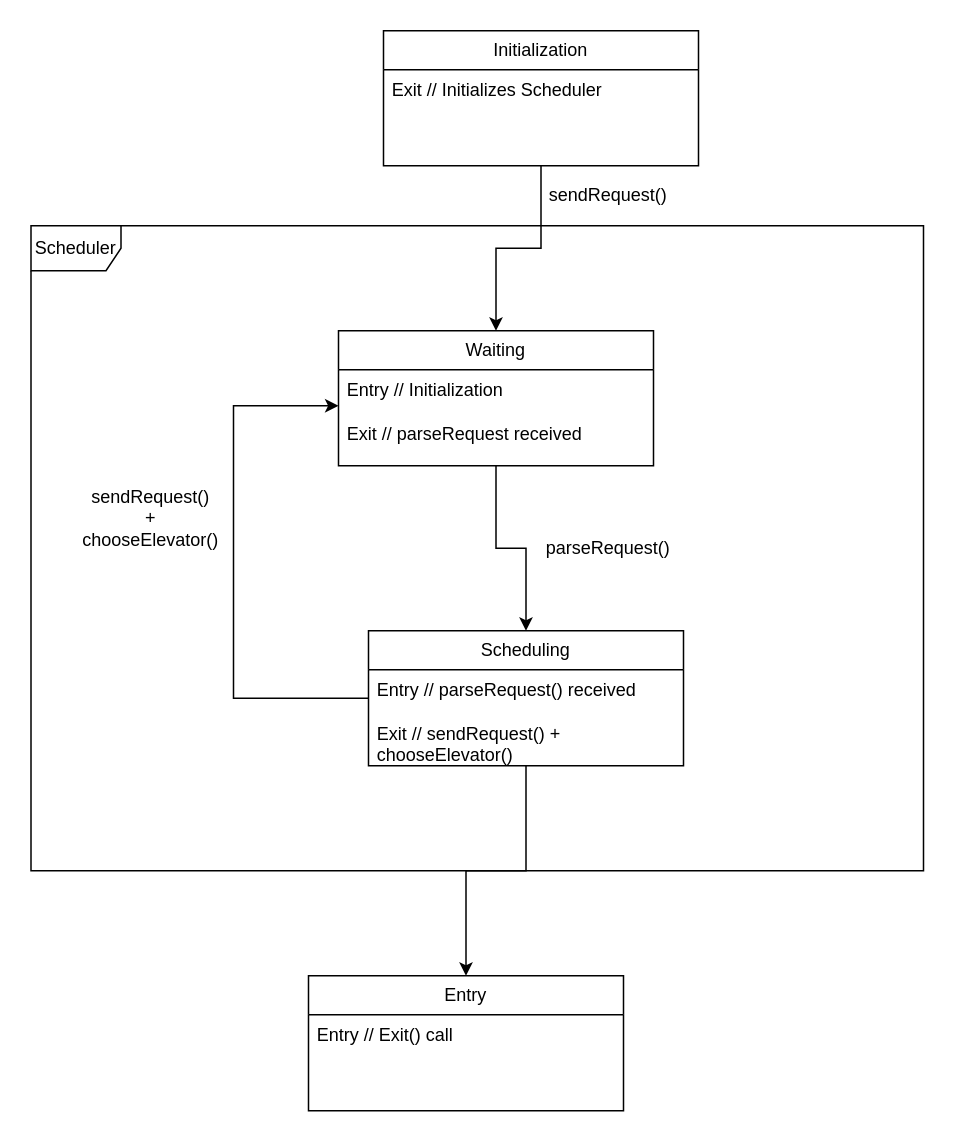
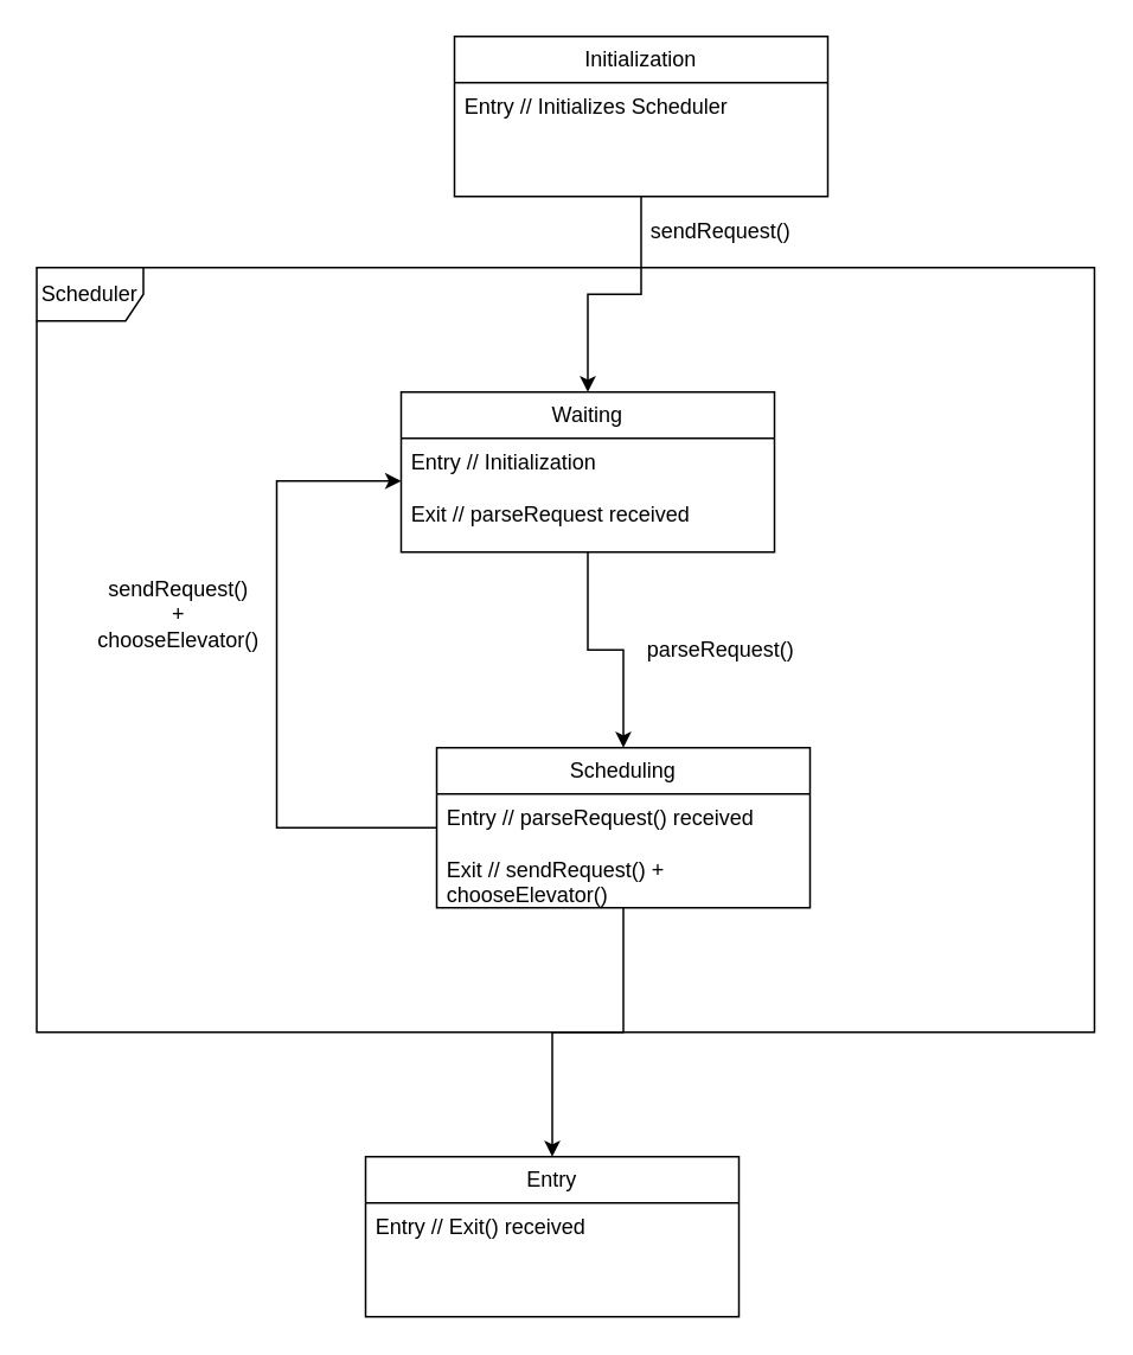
  <mxCell id="0" />
  <mxCell id="1" parent="0" />
  <mxCell id="2" style="edgeStyle=orthogonalEdgeStyle;rounded=0;orthogonalLoop=1;jettySize=auto;html=1;entryX=0.5;entryY=0;entryDx=0;entryDy=0;" parent="1" source="3" target="6" edge="1"><mxGeometry relative="1" as="geometry" /></mxCell>
  <mxCell id="3" value="Initialization" style="swimlane;fontStyle=0;childLayout=stackLayout;horizontal=1;startSize=26;fillColor=none;horizontalStack=0;resizeParent=1;resizeParentMax=0;resizeLast=0;collapsible=1;marginBottom=0;whiteSpace=wrap;html=1;" parent="1" vertex="1"><mxGeometry x="255" y="20" width="210" height="90" as="geometry" /></mxCell>
- <mxCell id="4" value="Exit // Initializes Scheduler" style="text;strokeColor=none;fillColor=none;align=left;verticalAlign=top;spacingLeft=4;spacingRight=4;overflow=hidden;rotatable=0;points=[[0,0.5],[1,0.5]];portConstraint=eastwest;whiteSpace=wrap;html=1;" parent="3" vertex="1"><mxGeometry y="26" width="210" height="64" as="geometry" /></mxCell>
+ <mxCell id="4" value="Entry // Initializes Scheduler" style="text;strokeColor=none;fillColor=none;align=left;verticalAlign=top;spacingLeft=4;spacingRight=4;overflow=hidden;rotatable=0;points=[[0,0.5],[1,0.5]];portConstraint=eastwest;whiteSpace=wrap;html=1;" parent="3" vertex="1"><mxGeometry y="26" width="210" height="64" as="geometry" /></mxCell>
  <mxCell id="5" style="edgeStyle=orthogonalEdgeStyle;rounded=0;orthogonalLoop=1;jettySize=auto;html=1;" parent="1" source="6" target="9" edge="1"><mxGeometry relative="1" as="geometry" /></mxCell>
  <mxCell id="6" value="Waiting" style="swimlane;fontStyle=0;childLayout=stackLayout;horizontal=1;startSize=26;fillColor=none;horizontalStack=0;resizeParent=1;resizeParentMax=0;resizeLast=0;collapsible=1;marginBottom=0;whiteSpace=wrap;html=1;" parent="1" vertex="1"><mxGeometry x="225" y="220" width="210" height="90" as="geometry" /></mxCell>
  <mxCell id="7" value="Entry // Initialization&amp;nbsp;&lt;br&gt;&lt;br&gt;Exit // parseRequest received" style="text;strokeColor=none;fillColor=none;align=left;verticalAlign=top;spacingLeft=4;spacingRight=4;overflow=hidden;rotatable=0;points=[[0,0.5],[1,0.5]];portConstraint=eastwest;whiteSpace=wrap;html=1;" parent="6" vertex="1"><mxGeometry y="26" width="210" height="64" as="geometry" /></mxCell>
  <mxCell id="8" style="edgeStyle=orthogonalEdgeStyle;rounded=0;orthogonalLoop=1;jettySize=auto;html=1;entryX=0.5;entryY=0;entryDx=0;entryDy=0;" parent="1" source="9" target="11" edge="1"><mxGeometry relative="1" as="geometry" /></mxCell>
  <mxCell id="9" value="Scheduling" style="swimlane;fontStyle=0;childLayout=stackLayout;horizontal=1;startSize=26;fillColor=none;horizontalStack=0;resizeParent=1;resizeParentMax=0;resizeLast=0;collapsible=1;marginBottom=0;whiteSpace=wrap;html=1;" parent="1" vertex="1"><mxGeometry x="245" y="420" width="210" height="90" as="geometry" /></mxCell>
  <mxCell id="10" value="Entry // parseRequest() received&lt;br&gt;&lt;br&gt;Exit // sendRequest() + chooseElevator()&amp;nbsp;" style="text;strokeColor=none;fillColor=none;align=left;verticalAlign=top;spacingLeft=4;spacingRight=4;overflow=hidden;rotatable=0;points=[[0,0.5],[1,0.5]];portConstraint=eastwest;whiteSpace=wrap;html=1;" parent="9" vertex="1"><mxGeometry y="26" width="210" height="64" as="geometry" /></mxCell>
  <mxCell id="11" value="Entry" style="swimlane;fontStyle=0;childLayout=stackLayout;horizontal=1;startSize=26;fillColor=none;horizontalStack=0;resizeParent=1;resizeParentMax=0;resizeLast=0;collapsible=1;marginBottom=0;whiteSpace=wrap;html=1;" parent="1" vertex="1"><mxGeometry x="205" y="650" width="210" height="90" as="geometry" /></mxCell>
- <mxCell id="12" value="Entry // Exit() call" style="text;strokeColor=none;fillColor=none;align=left;verticalAlign=top;spacingLeft=4;spacingRight=4;overflow=hidden;rotatable=0;points=[[0,0.5],[1,0.5]];portConstraint=eastwest;whiteSpace=wrap;html=1;" parent="11" vertex="1"><mxGeometry y="26" width="210" height="64" as="geometry" /></mxCell>
+ <mxCell id="12" value="Entry // Exit() received" style="text;strokeColor=none;fillColor=none;align=left;verticalAlign=top;spacingLeft=4;spacingRight=4;overflow=hidden;rotatable=0;points=[[0,0.5],[1,0.5]];portConstraint=eastwest;whiteSpace=wrap;html=1;" parent="11" vertex="1"><mxGeometry y="26" width="210" height="64" as="geometry" /></mxCell>
  <mxCell id="13" value="parseRequest()" style="text;html=1;align=center;verticalAlign=middle;whiteSpace=wrap;rounded=0;" parent="1" vertex="1"><mxGeometry x="375" y="350" width="60" height="30" as="geometry" /></mxCell>
  <mxCell id="14" style="edgeStyle=orthogonalEdgeStyle;rounded=0;orthogonalLoop=1;jettySize=auto;html=1;entryX=0;entryY=0.375;entryDx=0;entryDy=0;entryPerimeter=0;" parent="1" source="9" target="7" edge="1"><mxGeometry relative="1" as="geometry"><Array as="points"><mxPoint x="155" y="465" /><mxPoint x="155" y="270" /></Array></mxGeometry></mxCell>
  <mxCell id="15" value="sendRequest()&lt;br&gt;+&lt;br&gt;chooseElevator()" style="text;html=1;align=center;verticalAlign=middle;whiteSpace=wrap;rounded=0;" parent="1" vertex="1"><mxGeometry x="75" y="330" width="50" height="30" as="geometry" /></mxCell>
  <mxCell id="16" value="Scheduler" style="shape=umlFrame;whiteSpace=wrap;html=1;pointerEvents=0;" parent="1" vertex="1"><mxGeometry x="20" y="150" width="595" height="430" as="geometry" /></mxCell>
  <mxCell id="17" value="sendRequest()" style="text;html=1;align=center;verticalAlign=middle;whiteSpace=wrap;rounded=0;" parent="1" vertex="1"><mxGeometry x="375" y="110" width="60" height="40" as="geometry" /></mxCell>
